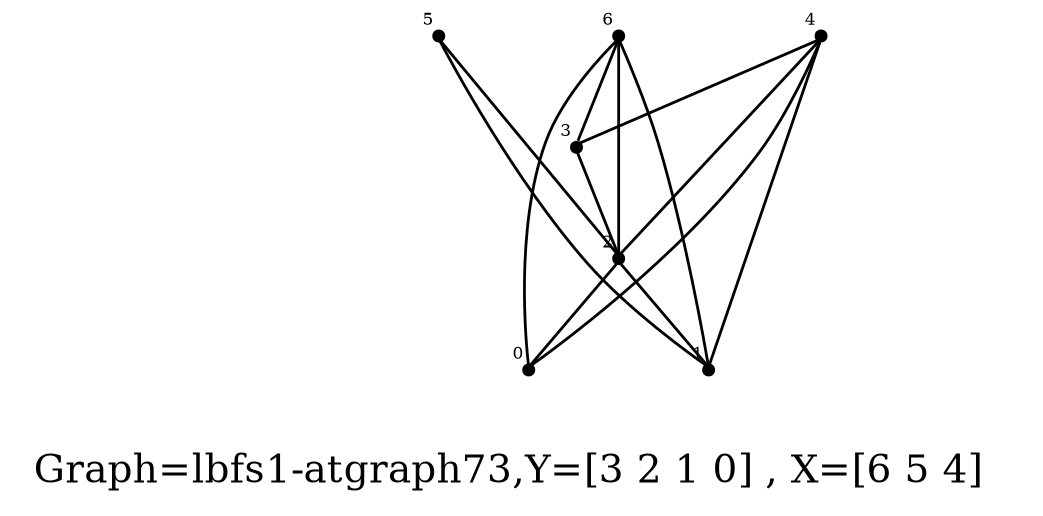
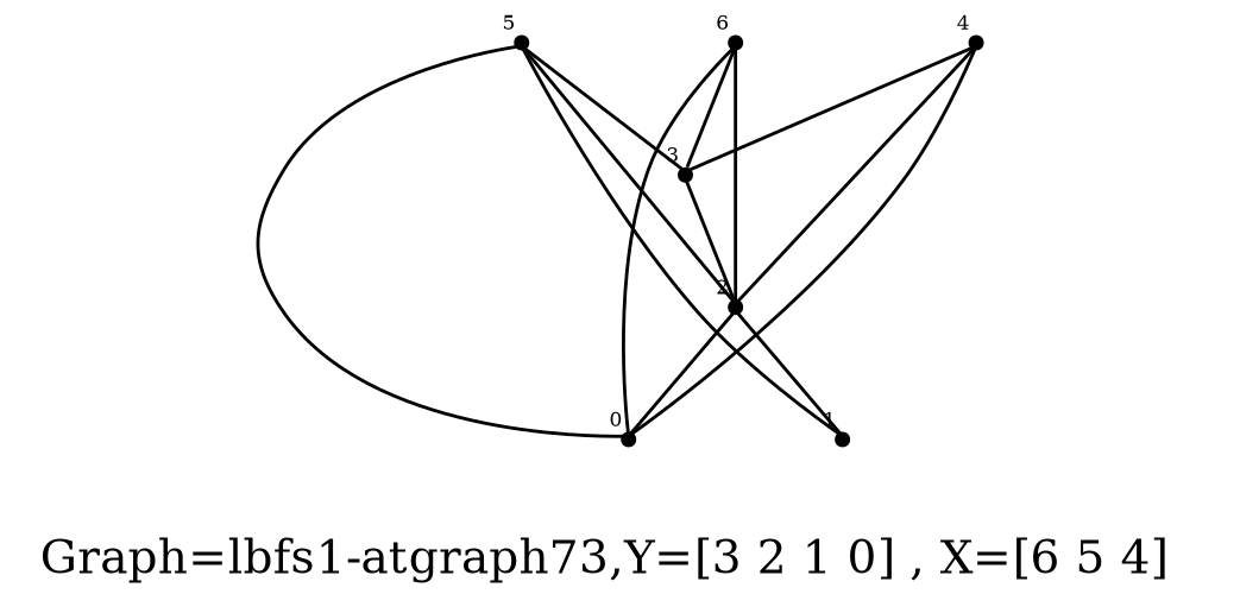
  graph {
    label="Graph=lbfs1-atgraph73,Y=[3 2 1 0] , X=[6 5 4]  "
    labelloc=bottom
    node [fontsize=6 shape=point]
    0 [xlabel=0]
    1 [xlabel=1]
    2 [xlabel=2]
    3 [xlabel=3]
    4 [xlabel=4]
    5 [xlabel=5]
    6 [xlabel=6]
    2 -- 0
    2 -- 1
    3 -- 2
    4 -- 0
-   4 -- 1
    4 -- 2
    4 -- 3
+   5 -- 0
    5 -- 1
    5 -- 2
+   5 -- 3
    6 -- 0
-   6 -- 1
    6 -- 2
    6 -- 3
  }
